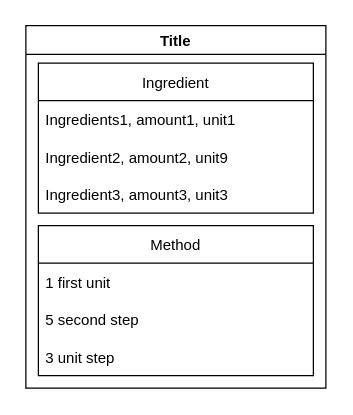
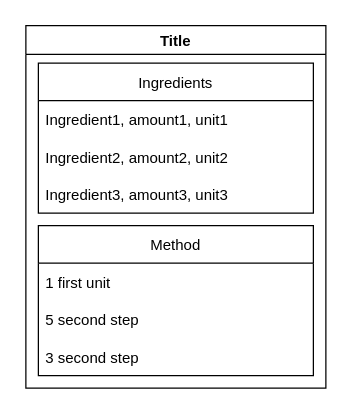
  <mxCell id="0" />
  <mxCell id="1" parent="0" />
  <mxCell id="2" value="Title" style="swimlane;startSize=23;" vertex="1" parent="1"><mxGeometry x="20" y="20" width="240" height="290" as="geometry" /></mxCell>
- <mxCell id="3" value="Ingredient" style="swimlane;fontStyle=0;childLayout=stackLayout;horizontal=1;startSize=30;horizontalStack=0;resizeParent=1;resizeParentMax=0;resizeLast=0;collapsible=1;marginBottom=0;" vertex="1" parent="2"><mxGeometry x="10" y="30" width="220" height="120" as="geometry" /></mxCell>
- <mxCell id="4" value="Ingredients1, amount1, unit1" style="text;strokeColor=none;fillColor=none;align=left;verticalAlign=middle;spacingLeft=4;spacingRight=4;overflow=hidden;points=[[0,0.5],[1,0.5]];portConstraint=eastwest;rotatable=0;" vertex="1" parent="3"><mxGeometry y="30" width="220" height="30" as="geometry" /></mxCell>
- <mxCell id="5" value="Ingredient2, amount2, unit9" style="text;strokeColor=none;fillColor=none;align=left;verticalAlign=middle;spacingLeft=4;spacingRight=4;overflow=hidden;points=[[0,0.5],[1,0.5]];portConstraint=eastwest;rotatable=0;" vertex="1" parent="3"><mxGeometry y="60" width="220" height="30" as="geometry" /></mxCell>
+ <mxCell id="3" value="Ingredients" style="swimlane;fontStyle=0;childLayout=stackLayout;horizontal=1;startSize=30;horizontalStack=0;resizeParent=1;resizeParentMax=0;resizeLast=0;collapsible=1;marginBottom=0;" vertex="1" parent="2"><mxGeometry x="10" y="30" width="220" height="120" as="geometry" /></mxCell>
+ <mxCell id="4" value="Ingredient1, amount1, unit1" style="text;strokeColor=none;fillColor=none;align=left;verticalAlign=middle;spacingLeft=4;spacingRight=4;overflow=hidden;points=[[0,0.5],[1,0.5]];portConstraint=eastwest;rotatable=0;" vertex="1" parent="3"><mxGeometry y="30" width="220" height="30" as="geometry" /></mxCell>
+ <mxCell id="5" value="Ingredient2, amount2, unit2" style="text;strokeColor=none;fillColor=none;align=left;verticalAlign=middle;spacingLeft=4;spacingRight=4;overflow=hidden;points=[[0,0.5],[1,0.5]];portConstraint=eastwest;rotatable=0;" vertex="1" parent="3"><mxGeometry y="60" width="220" height="30" as="geometry" /></mxCell>
  <mxCell id="6" value="Ingredient3, amount3, unit3" style="text;strokeColor=none;fillColor=none;align=left;verticalAlign=middle;spacingLeft=4;spacingRight=4;overflow=hidden;points=[[0,0.5],[1,0.5]];portConstraint=eastwest;rotatable=0;" vertex="1" parent="3"><mxGeometry y="90" width="220" height="30" as="geometry" /></mxCell>
  <mxCell id="7" value="Method" style="swimlane;fontStyle=0;childLayout=stackLayout;horizontal=1;startSize=30;horizontalStack=0;resizeParent=1;resizeParentMax=0;resizeLast=0;collapsible=1;marginBottom=0;" vertex="1" parent="2"><mxGeometry x="10" y="160" width="220" height="120" as="geometry" /></mxCell>
  <mxCell id="8" value="1 first unit" style="text;strokeColor=none;fillColor=none;align=left;verticalAlign=middle;spacingLeft=4;spacingRight=4;overflow=hidden;points=[[0,0.5],[1,0.5]];portConstraint=eastwest;rotatable=0;" vertex="1" parent="7"><mxGeometry y="30" width="220" height="30" as="geometry" /></mxCell>
  <mxCell id="9" value="5 second step" style="text;strokeColor=none;fillColor=none;align=left;verticalAlign=middle;spacingLeft=4;spacingRight=4;overflow=hidden;points=[[0,0.5],[1,0.5]];portConstraint=eastwest;rotatable=0;" vertex="1" parent="7"><mxGeometry y="60" width="220" height="30" as="geometry" /></mxCell>
- <mxCell id="10" value="3 unit step" style="text;strokeColor=none;fillColor=none;align=left;verticalAlign=middle;spacingLeft=4;spacingRight=4;overflow=hidden;points=[[0,0.5],[1,0.5]];portConstraint=eastwest;rotatable=0;" vertex="1" parent="7"><mxGeometry y="90" width="220" height="30" as="geometry" /></mxCell>
+ <mxCell id="10" value="3 second step" style="text;strokeColor=none;fillColor=none;align=left;verticalAlign=middle;spacingLeft=4;spacingRight=4;overflow=hidden;points=[[0,0.5],[1,0.5]];portConstraint=eastwest;rotatable=0;" vertex="1" parent="7"><mxGeometry y="90" width="220" height="30" as="geometry" /></mxCell>
